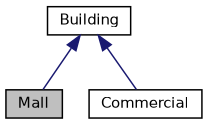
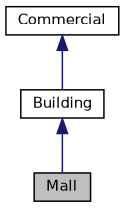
  digraph {
    node [color=black fillcolor=white fontname=Helvetica fontsize=10 shape=record style=filled]
    edge [color=midnightblue dir=back fontname=Helvetica fontsize=10 labelfontname=Helvetica labelfontsize=10 style=solid]
    n1 [fillcolor=grey75 fontcolor=black height=0.2 label=Mall width=0.4]
    n2 [height=0.2 label=Commercial width=0.4]
    n3 [height=0.2 label=Building width=0.4]
    n3 -> n1
-   n3 -> n2
+   n2 -> n3
  }
